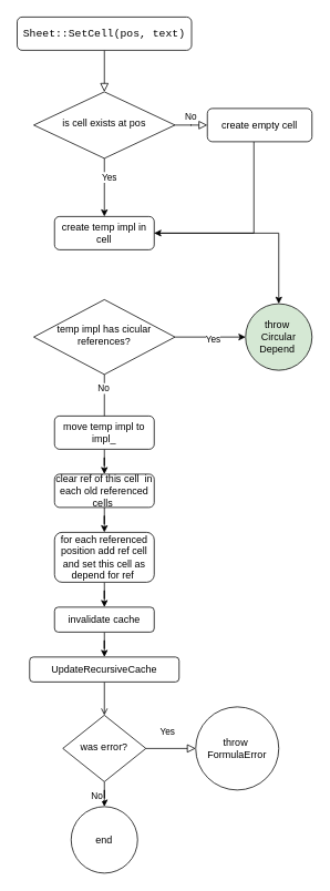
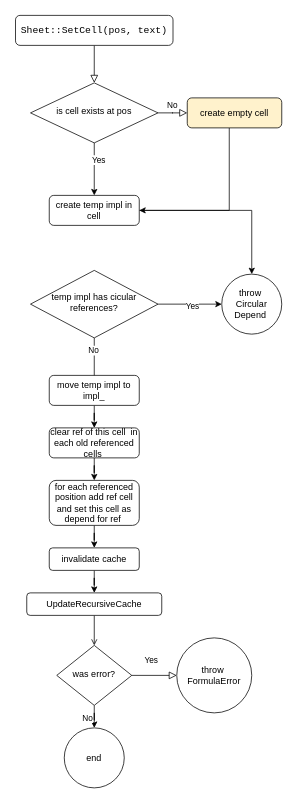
  <mxCell id="0" />
  <mxCell id="1" parent="0" />
  <mxCell id="2" value="" style="rounded=0;html=1;jettySize=auto;orthogonalLoop=1;fontSize=11;endArrow=block;endFill=0;endSize=8;strokeWidth=1;shadow=0;labelBackgroundColor=none;edgeStyle=orthogonalEdgeStyle;" parent="1" source="3" target="7" edge="1"><mxGeometry relative="1" as="geometry" /></mxCell>
  <mxCell id="3" value="&lt;div style=&quot;font-family: Consolas, &amp;quot;Courier New&amp;quot;, monospace; font-size: 13px; line-height: 18px; white-space: pre;&quot;&gt;&lt;span style=&quot;background-color: rgb(255, 255, 255);&quot;&gt;Sheet::SetCell(pos, text)&lt;/span&gt;&lt;/div&gt;" style="rounded=1;whiteSpace=wrap;html=1;fontSize=12;glass=0;strokeWidth=1;shadow=0;fillColor=#FFFFFF;" parent="1" vertex="1"><mxGeometry x="20" y="20" width="210" height="40" as="geometry" /></mxCell>
  <mxCell id="4" value="No" style="edgeStyle=orthogonalEdgeStyle;rounded=0;html=1;jettySize=auto;orthogonalLoop=1;fontSize=11;endArrow=block;endFill=0;endSize=8;strokeWidth=1;shadow=0;labelBackgroundColor=none;" parent="1" source="7" target="9" edge="1"><mxGeometry y="10" relative="1" as="geometry"><mxPoint as="offset" /></mxGeometry></mxCell>
  <mxCell id="5" value="" style="edgeStyle=orthogonalEdgeStyle;rounded=0;orthogonalLoop=1;jettySize=auto;html=1;" parent="1" source="7" target="13" edge="1"><mxGeometry relative="1" as="geometry" /></mxCell>
  <mxCell id="6" value="Yes" style="edgeLabel;html=1;align=center;verticalAlign=middle;resizable=0;points=[];" parent="5" vertex="1" connectable="0"><mxGeometry x="-0.371" y="5" relative="1" as="geometry"><mxPoint as="offset" /></mxGeometry></mxCell>
  <mxCell id="7" value="is cell exists at pos" style="rhombus;whiteSpace=wrap;html=1;shadow=0;fontFamily=Helvetica;fontSize=12;align=center;strokeWidth=1;spacing=6;spacingTop=-4;" parent="1" vertex="1"><mxGeometry x="40" y="110" width="170" height="80" as="geometry" /></mxCell>
  <mxCell id="8" style="edgeStyle=orthogonalEdgeStyle;rounded=0;orthogonalLoop=1;jettySize=auto;html=1;entryX=1;entryY=0.5;entryDx=0;entryDy=0;" parent="1" source="9" target="13" edge="1"><mxGeometry relative="1" as="geometry"><Array as="points"><mxPoint x="305" y="280" /></Array></mxGeometry></mxCell>
- <mxCell id="9" value="create empty&amp;nbsp;&lt;span style=&quot;background-color: initial;&quot;&gt;cell&lt;/span&gt;" style="rounded=1;whiteSpace=wrap;html=1;fontSize=12;glass=0;strokeWidth=1;shadow=0;" parent="1" vertex="1"><mxGeometry x="249" y="130" width="126" height="40" as="geometry" /></mxCell>
+ <mxCell id="9" value="create empty&amp;nbsp;&lt;span style=&quot;background-color: initial;&quot;&gt;cell&lt;/span&gt;" style="rounded=1;whiteSpace=wrap;html=1;fontSize=12;glass=0;strokeWidth=1;shadow=0;fillColor=#fff2cc;" parent="1" vertex="1"><mxGeometry x="249" y="130" width="126" height="40" as="geometry" /></mxCell>
  <mxCell id="10" style="edgeStyle=orthogonalEdgeStyle;rounded=0;orthogonalLoop=1;jettySize=auto;html=1;entryX=0.5;entryY=0;entryDx=0;entryDy=0;" parent="1" source="11" target="21" edge="1"><mxGeometry relative="1" as="geometry" /></mxCell>
  <mxCell id="11" value="move temp impl to impl_" style="rounded=1;whiteSpace=wrap;html=1;fontSize=12;glass=0;strokeWidth=1;shadow=0;" parent="1" vertex="1"><mxGeometry x="65" y="500" width="120" height="40" as="geometry" /></mxCell>
  <mxCell id="12" style="edgeStyle=orthogonalEdgeStyle;rounded=0;orthogonalLoop=1;jettySize=auto;html=1;" parent="1" source="13" target="19" edge="1"><mxGeometry relative="1" as="geometry" /></mxCell>
  <mxCell id="13" value="create temp impl in cell" style="rounded=1;whiteSpace=wrap;html=1;fontSize=12;glass=0;strokeWidth=1;shadow=0;" parent="1" vertex="1"><mxGeometry x="65" y="260" width="120" height="40" as="geometry" /></mxCell>
  <mxCell id="14" style="edgeStyle=orthogonalEdgeStyle;rounded=0;orthogonalLoop=1;jettySize=auto;html=1;exitX=1;exitY=0.5;exitDx=0;exitDy=0;entryX=0;entryY=0.5;entryDx=0;entryDy=0;" parent="1" source="18" target="19" edge="1"><mxGeometry relative="1" as="geometry"><mxPoint x="325" y="400" as="targetPoint" /></mxGeometry></mxCell>
  <mxCell id="15" value="Yes" style="edgeLabel;html=1;align=center;verticalAlign=middle;resizable=0;points=[];" parent="14" vertex="1" connectable="0"><mxGeometry x="0.054" y="-1" relative="1" as="geometry"><mxPoint y="1" as="offset" /></mxGeometry></mxCell>
  <mxCell id="16" style="edgeStyle=orthogonalEdgeStyle;rounded=0;orthogonalLoop=1;jettySize=auto;html=1;entryX=0.5;entryY=0;entryDx=0;entryDy=0;endArrow=none;" parent="1" source="18" target="11" edge="1"><mxGeometry relative="1" as="geometry" /></mxCell>
  <mxCell id="17" value="No" style="edgeLabel;html=1;align=center;verticalAlign=middle;resizable=0;points=[];" parent="16" vertex="1" connectable="0"><mxGeometry x="-0.36" y="-2" relative="1" as="geometry"><mxPoint as="offset" /></mxGeometry></mxCell>
  <mxCell id="18" value="temp impl has cicular references?" style="rhombus;whiteSpace=wrap;html=1;shadow=0;fontFamily=Helvetica;fontSize=12;align=center;strokeWidth=1;spacing=6;spacingTop=-4;" parent="1" vertex="1"><mxGeometry x="40" y="360" width="170" height="90" as="geometry" /></mxCell>
- <mxCell id="19" value="throw&amp;nbsp;&lt;div&gt;Circular&lt;/div&gt;&lt;div&gt;Depend&amp;nbsp;&lt;/div&gt;" style="ellipse;whiteSpace=wrap;html=1;aspect=fixed;fillColor=#d5e8d4;" parent="1" vertex="1"><mxGeometry x="295" y="365" width="80" height="80" as="geometry" /></mxCell>
+ <mxCell id="19" value="throw&amp;nbsp;&lt;div&gt;Circular&lt;/div&gt;&lt;div&gt;Depend&amp;nbsp;&lt;/div&gt;" style="ellipse;whiteSpace=wrap;html=1;aspect=fixed;" parent="1" vertex="1"><mxGeometry x="295" y="365" width="80" height="80" as="geometry" /></mxCell>
  <mxCell id="20" style="edgeStyle=orthogonalEdgeStyle;rounded=0;orthogonalLoop=1;jettySize=auto;html=1;entryX=0.5;entryY=0;entryDx=0;entryDy=0;" parent="1" source="21" target="23" edge="1"><mxGeometry relative="1" as="geometry" /></mxCell>
  <mxCell id="21" value="clear ref of this cell&amp;nbsp; in each old referenced cells&amp;nbsp;" style="rounded=1;whiteSpace=wrap;html=1;fontSize=12;glass=0;strokeWidth=1;shadow=0;" parent="1" vertex="1"><mxGeometry x="65" y="570" width="120" height="40" as="geometry" /></mxCell>
  <mxCell id="22" style="edgeStyle=orthogonalEdgeStyle;rounded=0;orthogonalLoop=1;jettySize=auto;html=1;entryX=0.5;entryY=0;entryDx=0;entryDy=0;" parent="1" source="23" target="26" edge="1"><mxGeometry relative="1" as="geometry" /></mxCell>
  <mxCell id="23" value="for each referenced position add ref cell and set this cell as depend for ref&amp;nbsp;" style="rounded=1;whiteSpace=wrap;html=1;fontSize=12;glass=0;strokeWidth=1;shadow=0;" parent="1" vertex="1"><mxGeometry x="65" y="640" width="120" height="60" as="geometry" /></mxCell>
  <mxCell id="24" value="end" style="ellipse;whiteSpace=wrap;html=1;aspect=fixed;" parent="1" vertex="1"><mxGeometry x="85" y="970" width="80" height="80" as="geometry" /></mxCell>
  <mxCell id="25" style="edgeStyle=orthogonalEdgeStyle;rounded=0;orthogonalLoop=1;jettySize=auto;html=1;entryX=0.5;entryY=0;entryDx=0;entryDy=0;" edge="1" parent="1" source="26" target="28"><mxGeometry relative="1" as="geometry" /></mxCell>
  <mxCell id="26" value="invalidate cache" style="rounded=1;whiteSpace=wrap;html=1;fontSize=12;glass=0;strokeWidth=1;shadow=0;" parent="1" vertex="1"><mxGeometry x="65" y="730" width="120" height="30" as="geometry" /></mxCell>
  <mxCell id="27" style="edgeStyle=orthogonalEdgeStyle;rounded=0;orthogonalLoop=1;jettySize=auto;html=1;entryX=0.5;entryY=0;entryDx=0;entryDy=0;exitX=0.5;exitY=1;exitDx=0;exitDy=0;endArrow=open;" edge="1" parent="1" source="28" target="31"><mxGeometry relative="1" as="geometry"><mxPoint x="404" y="900" as="sourcePoint" /><mxPoint x="404" y="1010" as="targetPoint" /></mxGeometry></mxCell>
  <mxCell id="28" value="UpdateRecursiveCache" style="rounded=1;whiteSpace=wrap;html=1;fontSize=12;glass=0;strokeWidth=1;shadow=0;" vertex="1" parent="1"><mxGeometry x="35" y="790" width="180" height="30" as="geometry" /></mxCell>
  <mxCell id="29" style="edgeStyle=orthogonalEdgeStyle;rounded=0;orthogonalLoop=1;jettySize=auto;html=1;entryX=0.5;entryY=0;entryDx=0;entryDy=0;" edge="1" parent="1" source="31" target="24"><mxGeometry relative="1" as="geometry" /></mxCell>
  <mxCell id="30" value="No" style="edgeLabel;html=1;align=center;verticalAlign=middle;resizable=0;points=[];" vertex="1" connectable="0" parent="29"><mxGeometry x="0.44" y="-1" relative="1" as="geometry"><mxPoint x="-9" as="offset" /></mxGeometry></mxCell>
  <mxCell id="31" value="was error?" style="rhombus;whiteSpace=wrap;html=1;shadow=0;fontFamily=Helvetica;fontSize=12;align=center;strokeWidth=1;spacing=6;spacingTop=-4;" vertex="1" parent="1"><mxGeometry x="75" y="860" width="100" height="80" as="geometry" /></mxCell>
  <mxCell id="32" value="throw&amp;nbsp;&lt;div&gt;FormulaError&lt;/div&gt;" style="ellipse;whiteSpace=wrap;html=1;aspect=fixed;" vertex="1" parent="1"><mxGeometry x="235" y="850" width="100" height="100" as="geometry" /></mxCell>
  <mxCell id="33" value="Yes" style="edgeStyle=orthogonalEdgeStyle;rounded=0;html=1;jettySize=auto;orthogonalLoop=1;fontSize=11;endArrow=block;endFill=0;endSize=8;strokeWidth=1;shadow=0;labelBackgroundColor=none;entryX=0;entryY=0.5;entryDx=0;entryDy=0;exitX=1;exitY=0.5;exitDx=0;exitDy=0;" edge="1" parent="1" source="31" target="32"><mxGeometry x="-0.143" y="20" relative="1" as="geometry"><mxPoint as="offset" /><mxPoint x="415" y="560" as="sourcePoint" /><mxPoint x="485" y="560" as="targetPoint" /></mxGeometry></mxCell>
